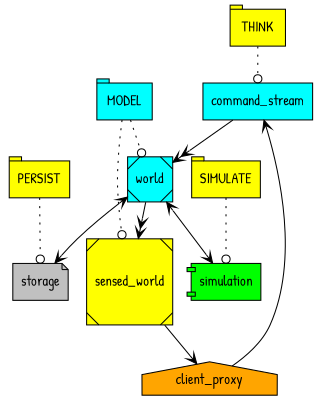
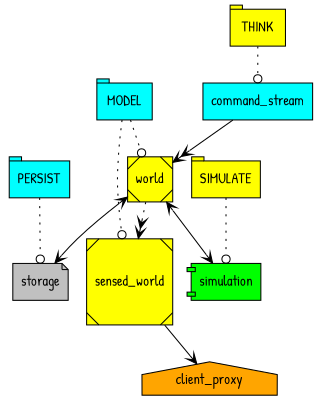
  digraph {
    fontname="Patrick Hand"
    node [fillcolor=yellow fontname="Patrick Hand" shape=tab style=filled]
    edge [arrowhead=odot arrowtail=vee fontname="Patrick Hand" style=normal]
    command_stream [fillcolor=cyan shape=box]
-   world [fillcolor=cyan shape=Msquare]
+   world [shape=Msquare]
    storage [fillcolor=grey shape=note]
    simulation [fillcolor=green shape=component]
    sensed_world [shape=Msquare]
    client_proxy [fillcolor=orange shape=house]
    MODEL [fillcolor=cyan]
    SIMULATE
-   PERSIST
+   PERSIST [fillcolor=cyan]
    THINK
    command_stream -> world [arrowhead=veevee]
    world -> storage [arrowhead=vee dir=both]
    world -> simulation [arrowhead=vee dir=both]
-   world -> sensed_world [arrowhead=veevee]
+   world -> sensed_world [arrowhead=veevee style=dotted]
    sensed_world -> client_proxy [arrowhead=vee]
-   client_proxy -> command_stream [arrowhead=vee]
    MODEL -> world [style=dotted]
    MODEL -> sensed_world [style=dotted]
    SIMULATE -> simulation [style=dotted]
    PERSIST -> storage [style=dotted]
    THINK -> command_stream [style=dotted]
  }
